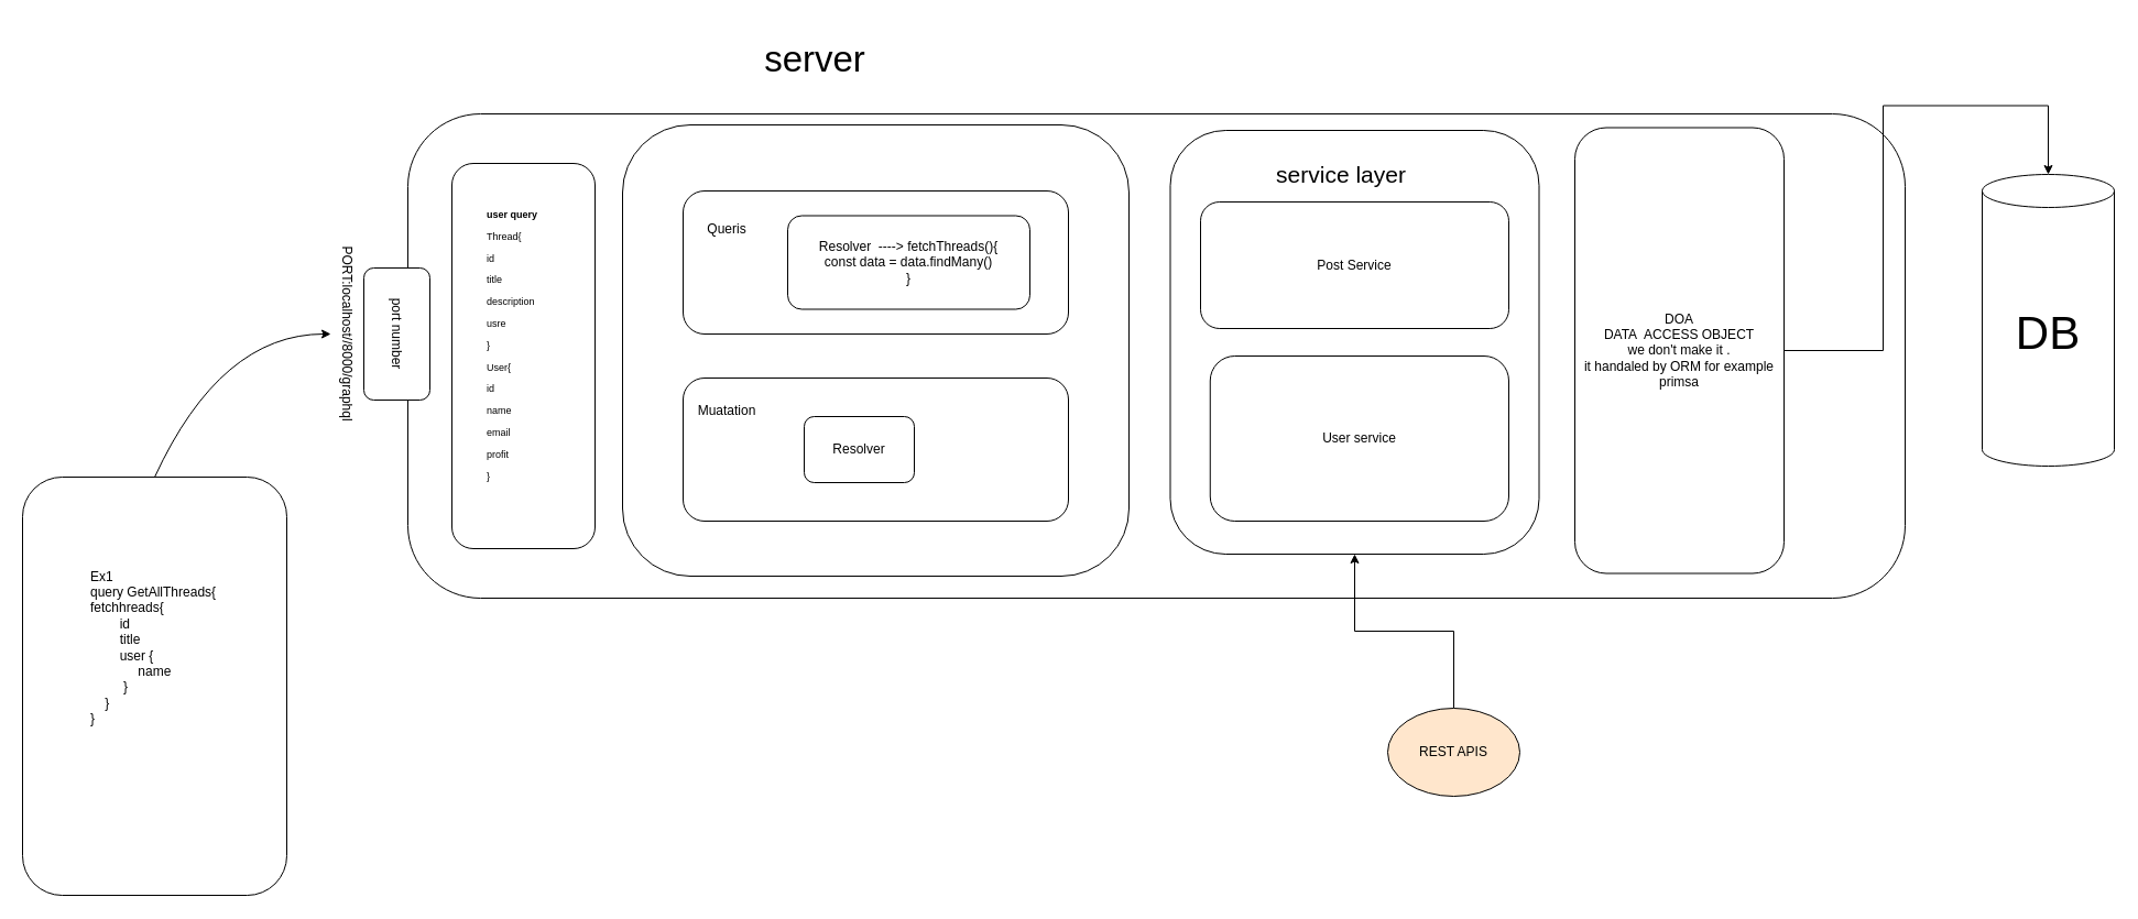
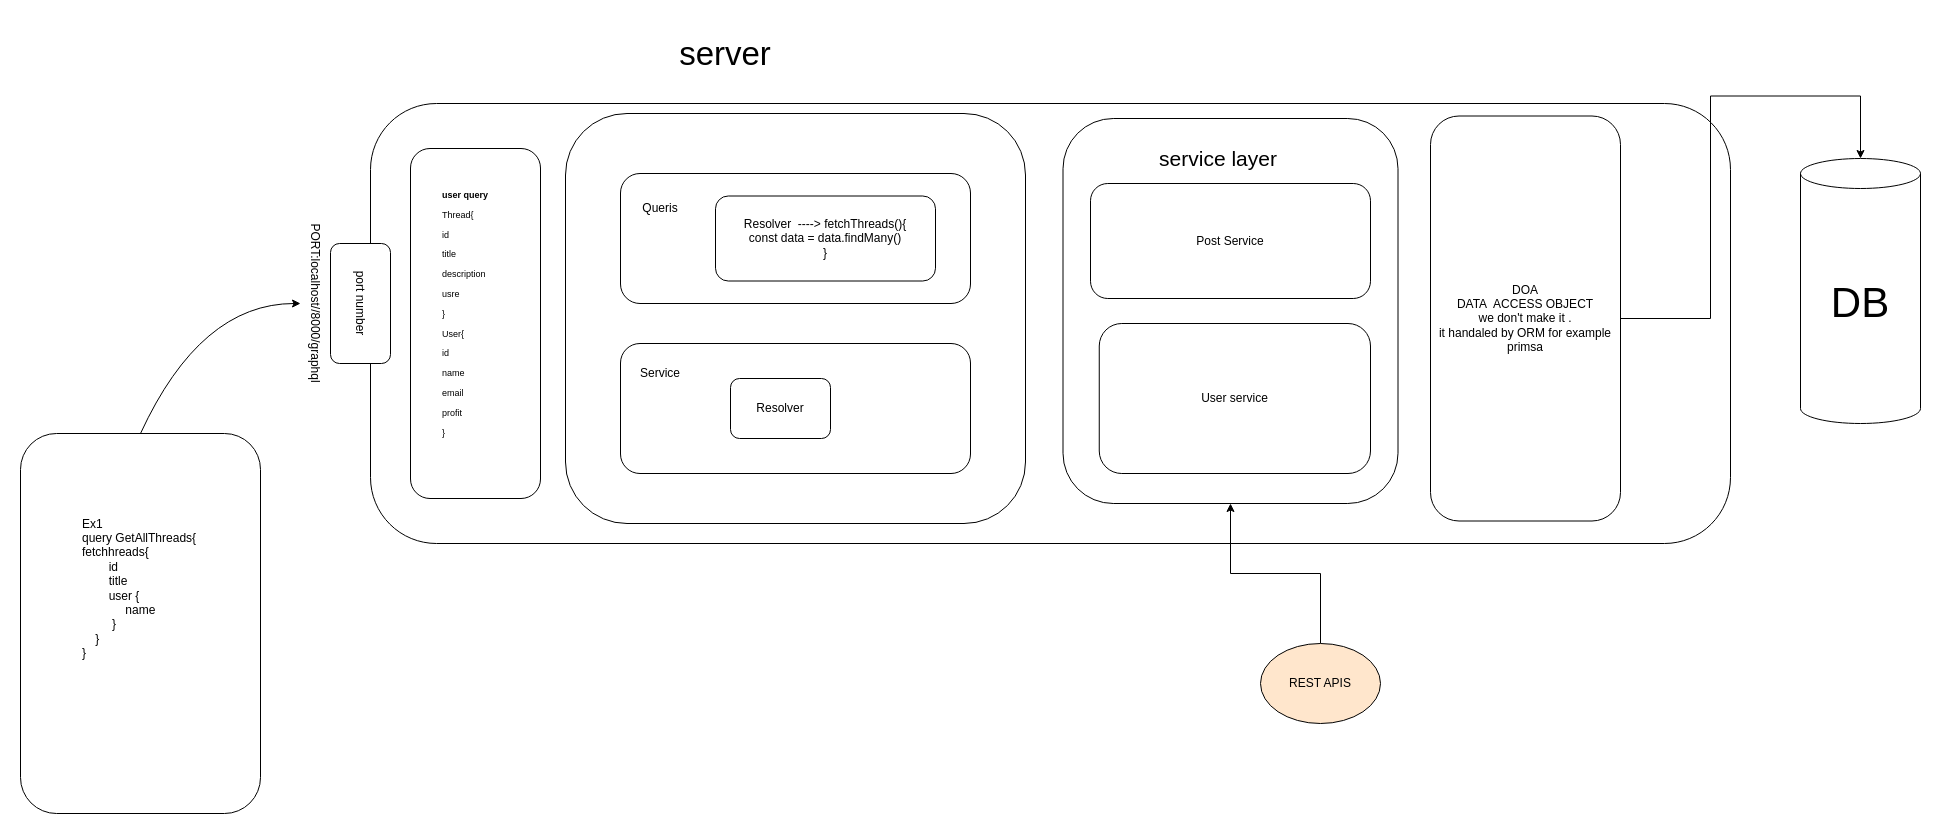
  <mxCell id="0" />
  <mxCell id="1" parent="0" />
  <mxCell id="2" value="" style="rounded=1;whiteSpace=wrap;html=1;" parent="1" vertex="1"><mxGeometry x="370" y="90" width="1360" height="440" as="geometry" /></mxCell>
  <mxCell id="3" value="" style="rounded=1;whiteSpace=wrap;html=1;rotation=0;" parent="1" vertex="1"><mxGeometry x="565" y="100" width="460" height="410" as="geometry" /></mxCell>
- <mxCell id="4" value="&lt;p style=&quot;line-height: 120%; font-size: 33px;&quot;&gt;server&lt;/p&gt;" style="text;html=1;align=center;verticalAlign=middle;whiteSpace=wrap;rounded=0;fontSize=33;" parent="1" vertex="1"><mxGeometry x="680" y="20" width="120" height="40" as="geometry" /></mxCell>
+ <mxCell id="4" value="&lt;p style=&quot;line-height: 120%; font-size: 33px;&quot;&gt;server&lt;/p&gt;" style="text;html=1;align=center;verticalAlign=middle;whiteSpace=wrap;rounded=0;fontSize=33;" parent="1" vertex="1"><mxGeometry x="665" y="20" width="120" height="40" as="geometry" /></mxCell>
  <mxCell id="5" value="" style="rounded=1;whiteSpace=wrap;html=1;rotation=-90;" parent="1" vertex="1"><mxGeometry x="300" y="245" width="350" height="130" as="geometry" /></mxCell>
  <mxCell id="6" value="" style="rounded=1;whiteSpace=wrap;html=1;rotation=0;" parent="1" vertex="1"><mxGeometry x="620" y="160" width="350" height="130" as="geometry" /></mxCell>
  <mxCell id="7" value="" style="rounded=1;whiteSpace=wrap;html=1;rotation=0;" parent="1" vertex="1"><mxGeometry x="620" y="330" width="350" height="130" as="geometry" /></mxCell>
  <mxCell id="8" value="port number" style="rounded=1;whiteSpace=wrap;html=1;rotation=90;" parent="1" vertex="1"><mxGeometry x="300" y="260" width="120" height="60" as="geometry" /></mxCell>
  <mxCell id="9" value="&lt;h1 style=&quot;margin-top: 0px; font-size: 9px;&quot;&gt;&lt;font style=&quot;font-size: 9px;&quot;&gt;user query&lt;/font&gt;&lt;/h1&gt;&lt;p style=&quot;font-size: 9px;&quot;&gt;&lt;font style=&quot;font-size: 9px;&quot;&gt;Thread{&lt;/font&gt;&lt;/p&gt;&lt;p style=&quot;font-size: 9px;&quot;&gt;&lt;span style=&quot;background-color: initial;&quot;&gt;&lt;font style=&quot;font-size: 9px;&quot;&gt;id&lt;/font&gt;&lt;/span&gt;&lt;/p&gt;&lt;p style=&quot;font-size: 9px;&quot;&gt;&lt;span style=&quot;background-color: initial;&quot;&gt;&lt;font style=&quot;font-size: 9px;&quot;&gt;title&lt;/font&gt;&lt;/span&gt;&lt;/p&gt;&lt;p style=&quot;font-size: 9px;&quot;&gt;&lt;span style=&quot;background-color: initial;&quot;&gt;&lt;font style=&quot;font-size: 9px;&quot;&gt;description&amp;nbsp;&lt;/font&gt;&lt;/span&gt;&lt;/p&gt;&lt;p style=&quot;font-size: 9px;&quot;&gt;&lt;span style=&quot;background-color: initial;&quot;&gt;&lt;font style=&quot;font-size: 9px;&quot;&gt;usre&lt;/font&gt;&lt;/span&gt;&lt;/p&gt;&lt;p style=&quot;font-size: 9px;&quot;&gt;&lt;font style=&quot;font-size: 9px;&quot;&gt;&lt;span style=&quot;background-color: initial;&quot;&gt;}&lt;/span&gt;&lt;br&gt;&lt;/font&gt;&lt;/p&gt;&lt;p style=&quot;font-size: 9px;&quot;&gt;&lt;span style=&quot;background-color: initial;&quot;&gt;&lt;font style=&quot;font-size: 9px;&quot;&gt;User{&lt;/font&gt;&lt;/span&gt;&lt;/p&gt;&lt;p style=&quot;font-size: 9px;&quot;&gt;&lt;span style=&quot;background-color: initial;&quot;&gt;&lt;font style=&quot;font-size: 9px;&quot;&gt;id&lt;/font&gt;&lt;/span&gt;&lt;/p&gt;&lt;p style=&quot;font-size: 9px;&quot;&gt;&lt;span style=&quot;background-color: initial;&quot;&gt;&lt;font style=&quot;font-size: 9px;&quot;&gt;name&lt;/font&gt;&lt;/span&gt;&lt;/p&gt;&lt;p style=&quot;font-size: 9px;&quot;&gt;&lt;span style=&quot;background-color: initial;&quot;&gt;&lt;font style=&quot;font-size: 9px;&quot;&gt;email&lt;/font&gt;&lt;/span&gt;&lt;/p&gt;&lt;p style=&quot;font-size: 9px;&quot;&gt;&lt;font style=&quot;font-size: 9px;&quot;&gt;profit&lt;/font&gt;&lt;/p&gt;&lt;p style=&quot;font-size: 9px;&quot;&gt;&lt;span style=&quot;background-color: initial;&quot;&gt;&lt;font style=&quot;font-size: 9px;&quot;&gt;}&lt;/font&gt;&lt;/span&gt;&lt;/p&gt;" style="text;html=1;whiteSpace=wrap;overflow=hidden;rounded=0;rotation=0;" parent="1" vertex="1"><mxGeometry x="440" y="170" width="100" height="270" as="geometry" /></mxCell>
  <mxCell id="10" value="Queris" style="text;html=1;align=center;verticalAlign=middle;whiteSpace=wrap;rounded=0;" parent="1" vertex="1"><mxGeometry x="630" y="180" width="60" height="30" as="geometry" /></mxCell>
- <mxCell id="11" value="Muatation" style="text;html=1;align=center;verticalAlign=middle;whiteSpace=wrap;rounded=0;" parent="1" vertex="1"><mxGeometry x="630" y="345" width="60" height="30" as="geometry" /></mxCell>
+ <mxCell id="11" value="Service" style="text;html=1;align=center;verticalAlign=middle;whiteSpace=wrap;rounded=0;" parent="1" vertex="1"><mxGeometry x="630" y="345" width="60" height="30" as="geometry" /></mxCell>
  <mxCell id="12" value="Resolver&amp;nbsp; ----&amp;gt; fetchThreads(){&lt;div&gt;const data = data.findMany()&lt;/div&gt;&lt;div&gt;}&lt;/div&gt;" style="rounded=1;whiteSpace=wrap;html=1;" parent="1" vertex="1"><mxGeometry x="715" y="182.5" width="220" height="85" as="geometry" /></mxCell>
  <mxCell id="13" value="Resolver" style="rounded=1;whiteSpace=wrap;html=1;" parent="1" vertex="1"><mxGeometry x="730" y="365" width="100" height="60" as="geometry" /></mxCell>
  <mxCell id="14" value="PORT:localhost//8000/graphql" style="text;html=1;align=center;verticalAlign=middle;whiteSpace=wrap;rounded=0;rotation=90;" parent="1" vertex="1"><mxGeometry x="220" y="275" width="190" height="30" as="geometry" /></mxCell>
  <mxCell id="15" value="" style="rounded=1;whiteSpace=wrap;html=1;" parent="1" vertex="1"><mxGeometry x="20" y="420" width="240" height="380" as="geometry" /></mxCell>
  <mxCell id="16" value="Ex1&lt;div&gt;query GetAllThreads{&lt;/div&gt;&lt;div&gt;fetchhreads{&lt;/div&gt;&lt;div&gt;&amp;nbsp; &amp;nbsp; &amp;nbsp; &amp;nbsp; id&lt;/div&gt;&lt;div&gt;&amp;nbsp; &amp;nbsp; &amp;nbsp; &amp;nbsp; title&lt;/div&gt;&lt;div&gt;&amp;nbsp; &amp;nbsp; &amp;nbsp; &amp;nbsp; user {&lt;/div&gt;&lt;div&gt;&amp;nbsp; &amp;nbsp; &amp;nbsp; &amp;nbsp; &amp;nbsp; &amp;nbsp; &amp;nbsp;name&lt;/div&gt;&lt;div&gt;&amp;nbsp; &amp;nbsp; &amp;nbsp; &amp;nbsp; &amp;nbsp;}&lt;/div&gt;&lt;div&gt;&amp;nbsp; &amp;nbsp; }&lt;/div&gt;&lt;div&gt;}&lt;/div&gt;" style="text;html=1;align=left;verticalAlign=middle;whiteSpace=wrap;rounded=0;" parent="1" vertex="1"><mxGeometry x="80" y="480" width="230" height="190" as="geometry" /></mxCell>
  <mxCell id="17" value="" style="curved=1;endArrow=classic;html=1;rounded=0;entryX=0.5;entryY=1;entryDx=0;entryDy=0;exitX=0.5;exitY=0;exitDx=0;exitDy=0;" parent="1" source="15" target="14" edge="1"><mxGeometry width="50" height="50" relative="1" as="geometry"><mxPoint x="100" y="385" as="sourcePoint" /><mxPoint x="90" y="335" as="targetPoint" /><Array as="points"><mxPoint x="200" y="290" /></Array></mxGeometry></mxCell>
  <mxCell id="18" value="" style="rounded=1;whiteSpace=wrap;html=1;rotation=0;" parent="1" vertex="1"><mxGeometry x="1062.5" y="105" width="335" height="385" as="geometry" /></mxCell>
  <mxCell id="19" value="service layer" style="text;html=1;align=center;verticalAlign=middle;whiteSpace=wrap;rounded=0;fontSize=21;" parent="1" vertex="1"><mxGeometry x="1147.5" y="130" width="140" height="30" as="geometry" /></mxCell>
  <mxCell id="20" value="Post Service" style="rounded=1;whiteSpace=wrap;html=1;rotation=0;" parent="1" vertex="1"><mxGeometry x="1090" y="170" width="280" height="115" as="geometry" /></mxCell>
  <mxCell id="21" value="User service" style="rounded=1;whiteSpace=wrap;html=1;rotation=0;" parent="1" vertex="1"><mxGeometry x="1098.75" y="310" width="271.25" height="150" as="geometry" /></mxCell>
  <mxCell id="22" value="DOA&lt;div&gt;DATA&amp;nbsp; ACCESS OBJECT&lt;/div&gt;&lt;div&gt;we don't make it .&lt;/div&gt;&lt;div&gt;it handaled by ORM for example primsa&lt;/div&gt;" style="rounded=1;whiteSpace=wrap;html=1;rotation=0;" parent="1" vertex="1"><mxGeometry x="1430" y="102.5" width="190" height="405" as="geometry" /></mxCell>
  <mxCell id="23" value="&lt;font style=&quot;font-size: 42px;&quot;&gt;DB&lt;/font&gt;" style="shape=cylinder3;whiteSpace=wrap;html=1;boundedLbl=1;backgroundOutline=1;size=15;" parent="1" vertex="1"><mxGeometry x="1800" y="145" width="120" height="265" as="geometry" /></mxCell>
  <mxCell id="24" style="edgeStyle=orthogonalEdgeStyle;rounded=0;orthogonalLoop=1;jettySize=auto;html=1;entryX=0.5;entryY=0;entryDx=0;entryDy=0;entryPerimeter=0;" parent="1" source="22" target="23" edge="1"><mxGeometry relative="1" as="geometry" /></mxCell>
  <mxCell id="25" style="edgeStyle=orthogonalEdgeStyle;rounded=0;orthogonalLoop=1;jettySize=auto;html=1;" edge="1" parent="1" source="26" target="18"><mxGeometry relative="1" as="geometry" /></mxCell>
  <mxCell id="26" value="REST APIS" style="ellipse;whiteSpace=wrap;html=1;fillColor=#ffe6cc;" vertex="1" parent="1"><mxGeometry x="1260" y="630" width="120" height="80" as="geometry" /></mxCell>
